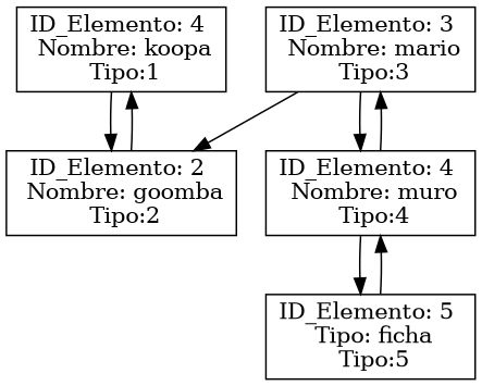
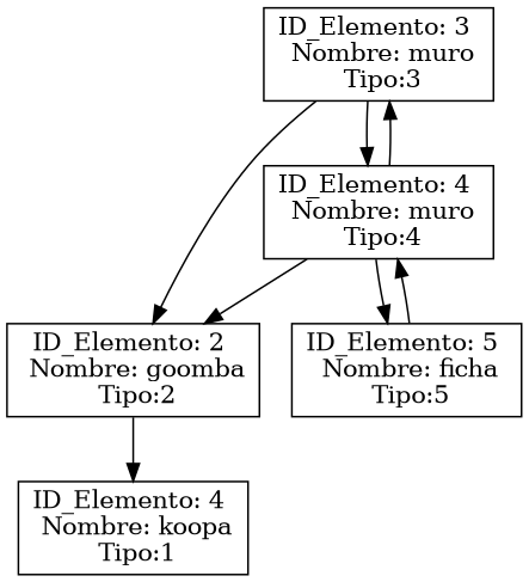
  digraph {
    node [shape=record]
    n1 [label="ID_Elemento: 4 \n Nombre: koopa\n Tipo:1"]
    n2 [label="ID_Elemento: 2 \n Nombre: goomba\n Tipo:2"]
-   n3 [label="ID_Elemento: 3 \n Nombre: mario\n Tipo:3"]
+   n3 [label="ID_Elemento: 3 \n Nombre: muro\n Tipo:3"]
    n4 [label="ID_Elemento: 4 \n Nombre: muro\n Tipo:4"]
-   n5 [label="ID_Elemento: 5 \n Tipo: ficha\n Tipo:5"]
-   n1 -> n2
+   n5 [label="ID_Elemento: 5 \n Nombre: ficha\n Tipo:5"]
+   n4 -> n2
    n2 -> n1
    n3 -> n2
    n3 -> n4
    n4 -> n3
    n4 -> n5
    n5 -> n4
  }
